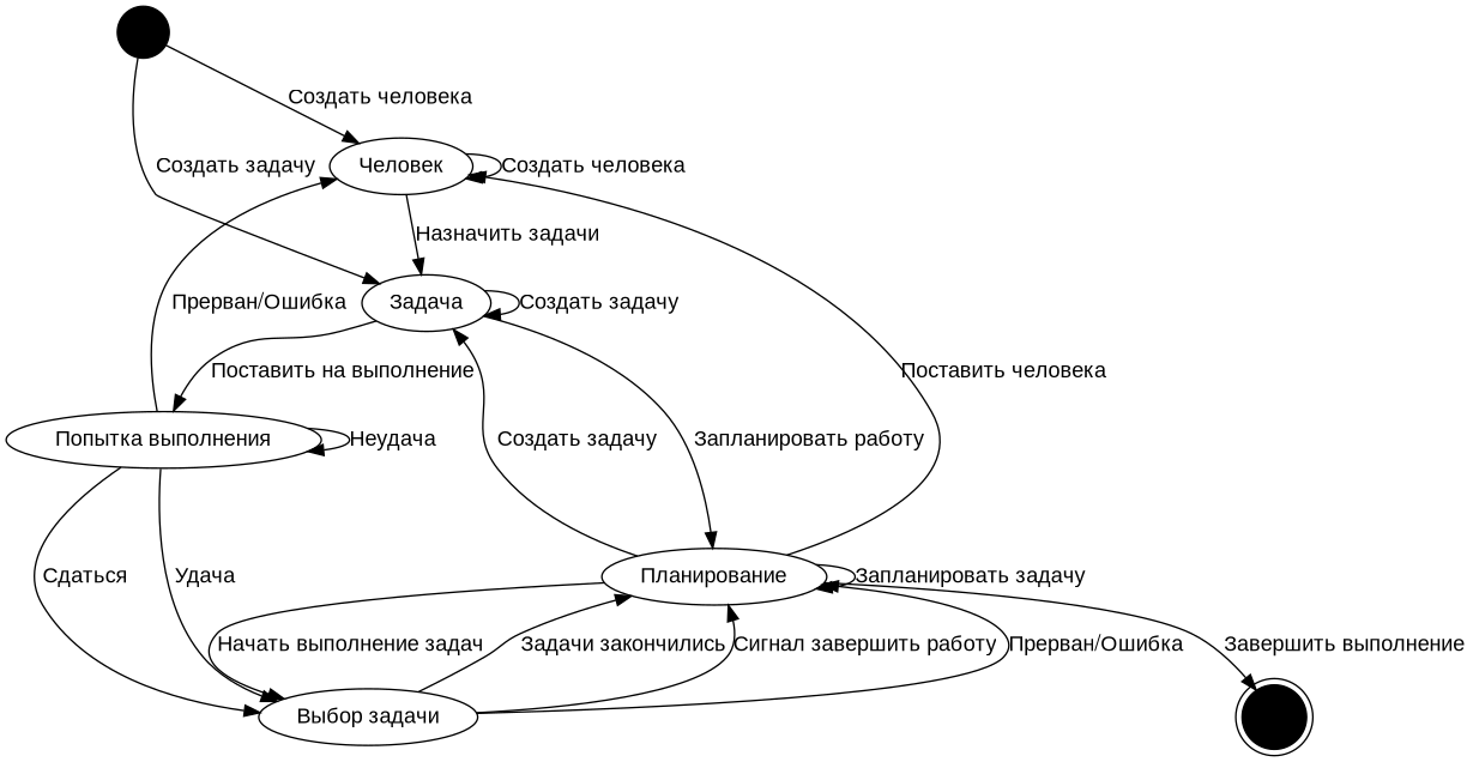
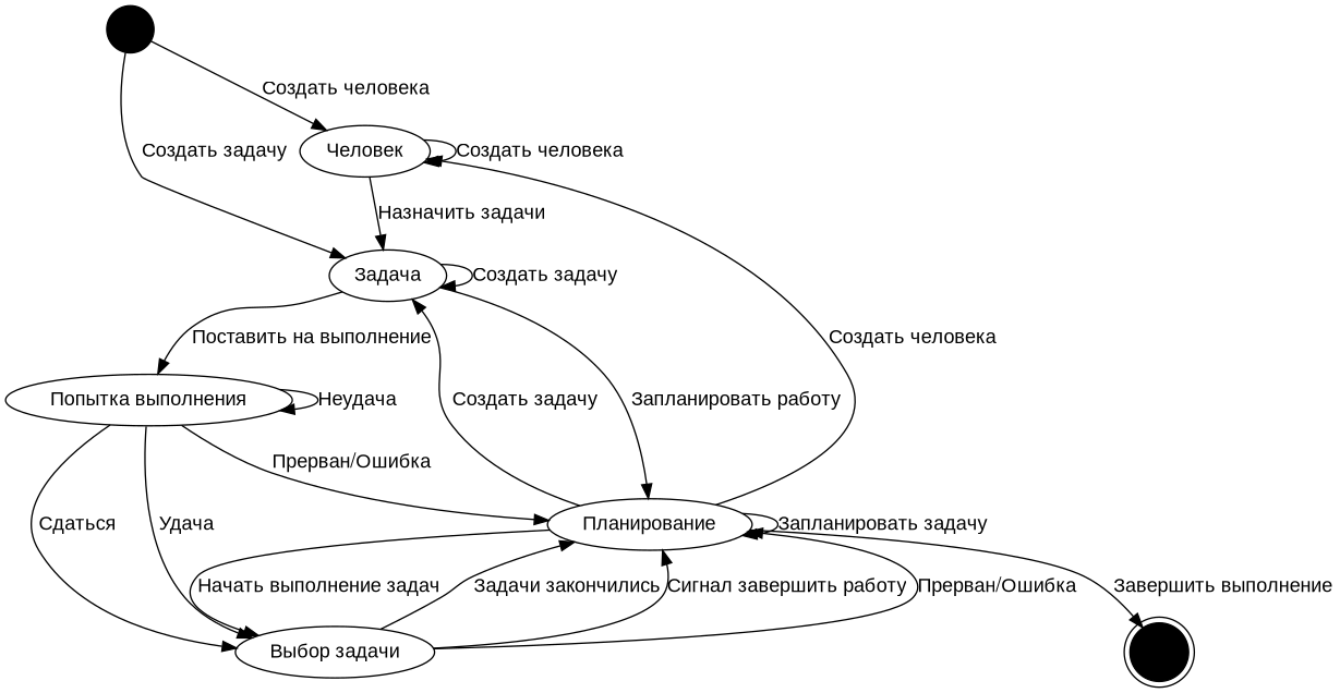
  digraph {
    fontname="Helvetica,Arial,sans-serif"
    rankdir=TB
    node [fontname="Helvetica,Arial,sans-serif"]
    edge [fontname="Helvetica,Arial,sans-serif"]
    n1 [fillcolor=black fontcolor=white height=0.1 label=" " shape=circle style=filled width=0.1]
    n2 [label="Человек"]
    n3 [label="Задача"]
    n4 [label="Планирование"]
    n5 [label="Попытка выполнения"]
    n6 [label="Выбор задачи"]
    n7 [fillcolor=black fontcolor=white height=0.1 label=" " shape=doublecircle style=filled width=0.1]
    n1 -> n2 [label="Создать человека" style=circle]
    n1 -> n3 [label="Создать задачу"]
    n2 -> n2 [label="Создать человека"]
    n2 -> n3 [label="Назначить задачи"]
    n3 -> n3 [label="Создать задачу"]
    n3 -> n4 [label="Запланировать работу"]
    n3 -> n5 [label="Поставить на выполнение"]
-   n4 -> n2 [label="Поставить человека"]
+   n4 -> n2 [label="Создать человека"]
    n4 -> n3 [label="Создать задачу"]
    n4 -> n4 [label="Запланировать задачу"]
    n4 -> n6 [label="Начать выполнение задач"]
    n4 -> n7 [label="Завершить выполнение"]
-   n5 -> n2 [label="Прерван/Ошибка"]
+   n5 -> n4 [label="Прерван/Ошибка"]
    n5 -> n5 [label="Неудача"]
    n5 -> n6 [label="Сдаться"]
    n5 -> n6 [label="Удача"]
    n6 -> n4 [label="Задачи закончились"]
    n6 -> n4 [label="Сигнал завершить работу"]
    n6 -> n4 [label="Прерван/Ошибка"]
  }
